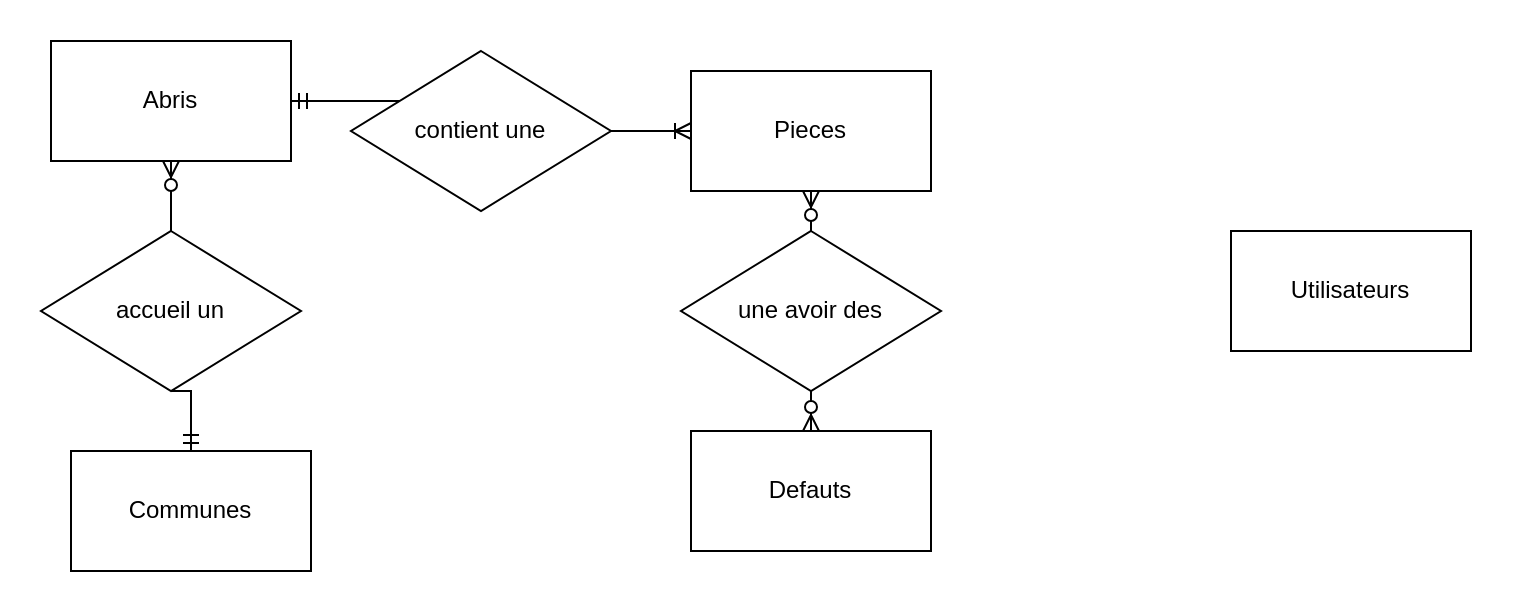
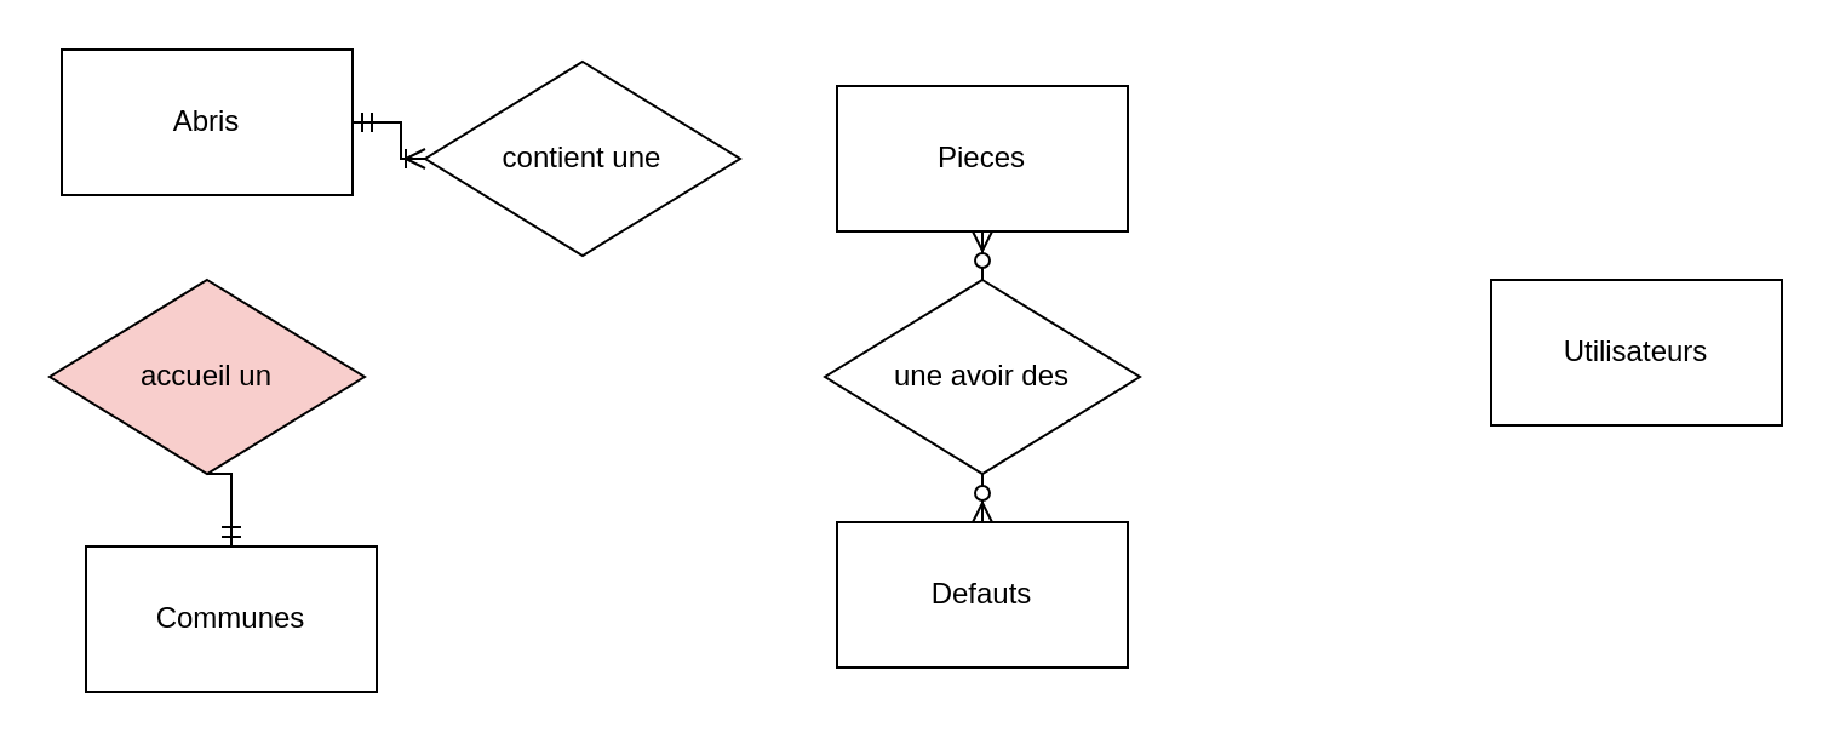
  <mxCell id="0" />
  <mxCell id="1" parent="0" />
  <mxCell id="2" style="edgeStyle=orthogonalEdgeStyle;rounded=0;orthogonalLoop=1;jettySize=auto;html=1;exitX=0.5;exitY=1;exitDx=0;exitDy=0;entryX=0.5;entryY=0;entryDx=0;entryDy=0;endArrow=ERmandOne;endFill=0;startArrow=none;startFill=0;" parent="1" source="11" target="6" edge="1"><mxGeometry relative="1" as="geometry" /></mxCell>
- <mxCell id="3" style="edgeStyle=orthogonalEdgeStyle;rounded=0;orthogonalLoop=1;jettySize=auto;html=1;exitX=1;exitY=0.5;exitDx=0;exitDy=0;entryX=0;entryY=0.5;entryDx=0;entryDy=0;endArrow=ERoneToMany;endFill=0;startArrow=ERmandOne;startFill=0;" parent="1" source="4" target="7" edge="1"><mxGeometry relative="1" as="geometry" /></mxCell>
+ <mxCell id="3" style="edgeStyle=orthogonalEdgeStyle;rounded=0;orthogonalLoop=1;jettySize=auto;html=1;exitX=1;exitY=0.5;exitDx=0;exitDy=0;endArrow=ERoneToMany;endFill=0;startArrow=ERmandOne;startFill=0;" parent="1" source="4" target="10" edge="1"><mxGeometry relative="1" as="geometry" /></mxCell>
  <mxCell id="4" value="Abris" style="rounded=0;whiteSpace=wrap;html=1;" parent="1" vertex="1"><mxGeometry x="25" y="20" width="120" height="60" as="geometry" /></mxCell>
  <mxCell id="5" value="Utilisateurs" style="rounded=0;whiteSpace=wrap;html=1;" parent="1" vertex="1"><mxGeometry x="615" y="115" width="120" height="60" as="geometry" /></mxCell>
  <mxCell id="6" value="Communes" style="rounded=0;whiteSpace=wrap;html=1;" parent="1" vertex="1"><mxGeometry x="35" y="225" width="120" height="60" as="geometry" /></mxCell>
  <mxCell id="7" value="Pieces" style="rounded=0;whiteSpace=wrap;html=1;" parent="1" vertex="1"><mxGeometry x="345" y="35" width="120" height="60" as="geometry" /></mxCell>
  <mxCell id="8" style="edgeStyle=orthogonalEdgeStyle;rounded=0;orthogonalLoop=1;jettySize=auto;html=1;exitX=0.5;exitY=0;exitDx=0;exitDy=0;entryX=0.5;entryY=1;entryDx=0;entryDy=0;startArrow=ERzeroToMany;startFill=1;endArrow=ERzeroToMany;endFill=1;" parent="1" source="9" target="7" edge="1"><mxGeometry relative="1" as="geometry" /></mxCell>
  <mxCell id="9" value="Defauts" style="rounded=0;whiteSpace=wrap;html=1;" parent="1" vertex="1"><mxGeometry x="345" y="215" width="120" height="60" as="geometry" /></mxCell>
  <mxCell id="10" value="contient une" style="rhombus;whiteSpace=wrap;html=1;" vertex="1" parent="1"><mxGeometry x="175" y="25" width="130" height="80" as="geometry" /></mxCell>
- <mxCell id="11" value="accueil un" style="rhombus;whiteSpace=wrap;html=1;" vertex="1" parent="1"><mxGeometry x="20" y="115" width="130" height="80" as="geometry" /></mxCell>
- <mxCell id="12" style="edgeStyle=orthogonalEdgeStyle;rounded=0;orthogonalLoop=1;jettySize=auto;html=1;exitX=0.5;exitY=1;exitDx=0;exitDy=0;entryX=0.5;entryY=0;entryDx=0;entryDy=0;endArrow=none;endFill=0;startArrow=ERzeroToMany;startFill=1;" edge="1" parent="1" source="4" target="11"><mxGeometry relative="1" as="geometry"><mxPoint x="85" y="95" as="sourcePoint" /><mxPoint x="85" y="215" as="targetPoint" /></mxGeometry></mxCell>
+ <mxCell id="11" value="accueil un" style="rhombus;whiteSpace=wrap;html=1;fillColor=#f8cecc;" vertex="1" parent="1"><mxGeometry x="20" y="115" width="130" height="80" as="geometry" /></mxCell>
  <mxCell id="13" value="une avoir des" style="rhombus;whiteSpace=wrap;html=1;" vertex="1" parent="1"><mxGeometry x="340" y="115" width="130" height="80" as="geometry" /></mxCell>
